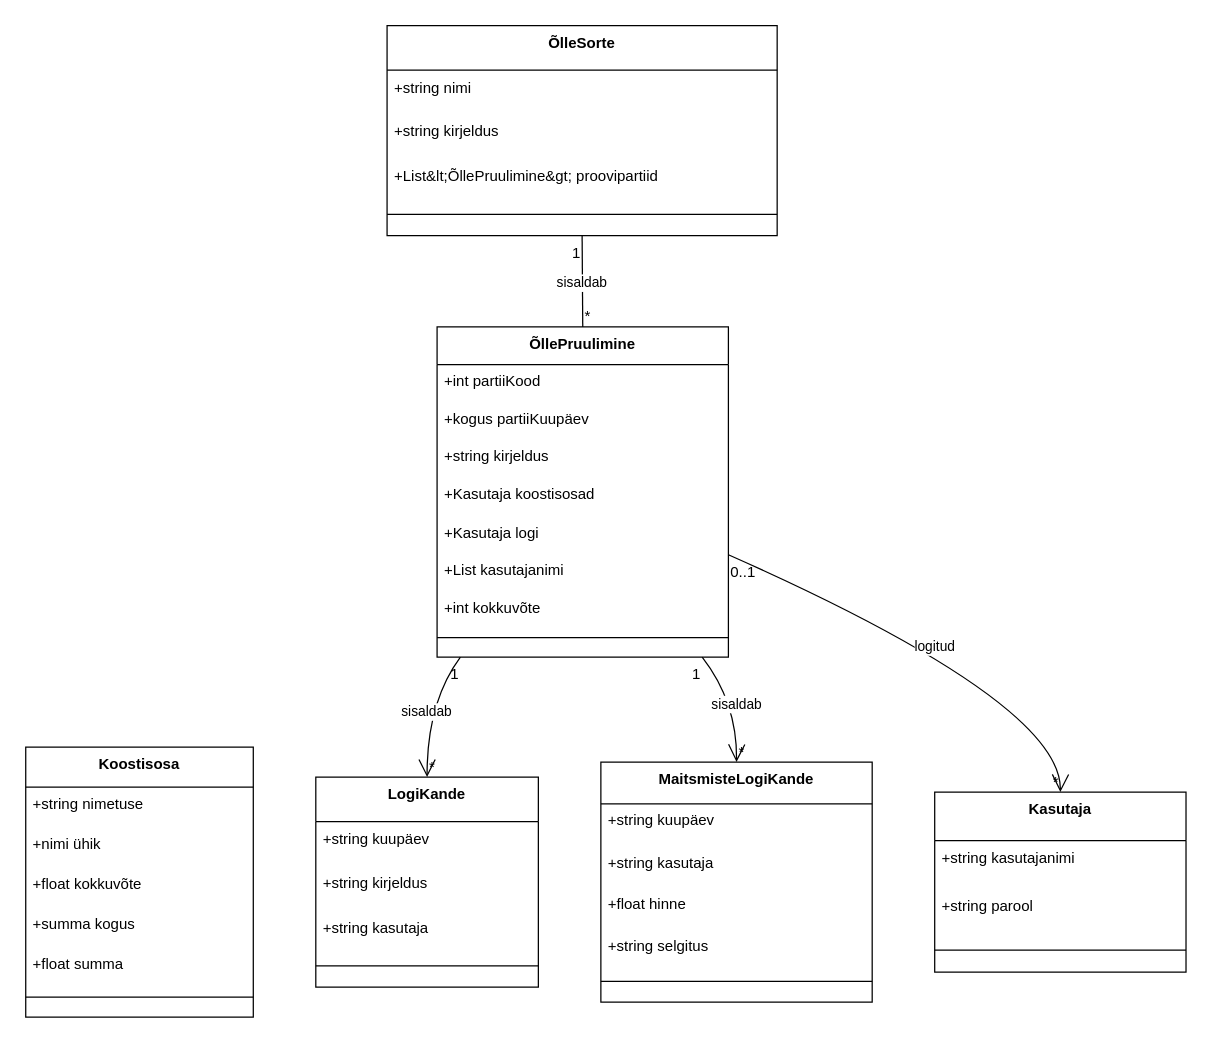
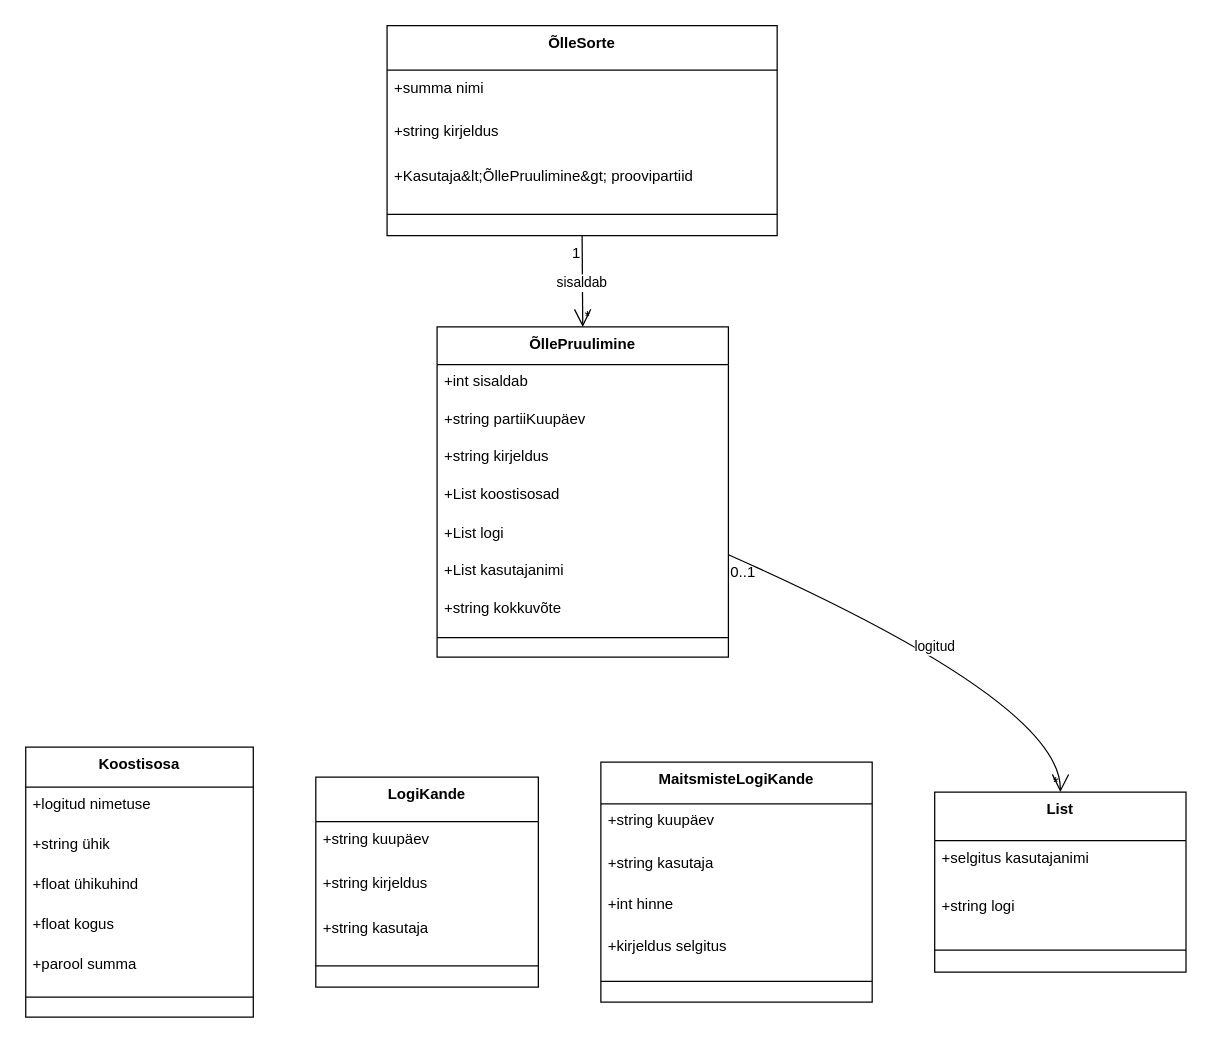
  <mxCell id="0" />
  <mxCell id="1" parent="0" />
  <mxCell id="2" value="ÕllePruulimine" style="swimlane;fontStyle=1;align=center;verticalAlign=top;childLayout=stackLayout;horizontal=1;startSize=30.118;horizontalStack=0;resizeParent=1;resizeParentMax=0;resizeLast=0;collapsible=0;marginBottom=0;" parent="1" vertex="1"><mxGeometry x="349" y="261" width="233" height="264" as="geometry" /></mxCell>
- <mxCell id="3" value="+int partiiKood" style="text;strokeColor=none;fillColor=none;align=left;verticalAlign=top;spacingLeft=4;spacingRight=4;overflow=hidden;rotatable=0;points=[[0,0.5],[1,0.5]];portConstraint=eastwest;" parent="2" vertex="1"><mxGeometry y="30" width="233" height="30" as="geometry" /></mxCell>
- <mxCell id="4" value="+kogus partiiKuupäev" style="text;strokeColor=none;fillColor=none;align=left;verticalAlign=top;spacingLeft=4;spacingRight=4;overflow=hidden;rotatable=0;points=[[0,0.5],[1,0.5]];portConstraint=eastwest;" parent="2" vertex="1"><mxGeometry y="60" width="233" height="30" as="geometry" /></mxCell>
+ <mxCell id="3" value="+int sisaldab" style="text;strokeColor=none;fillColor=none;align=left;verticalAlign=top;spacingLeft=4;spacingRight=4;overflow=hidden;rotatable=0;points=[[0,0.5],[1,0.5]];portConstraint=eastwest;" parent="2" vertex="1"><mxGeometry y="30" width="233" height="30" as="geometry" /></mxCell>
+ <mxCell id="4" value="+string partiiKuupäev" style="text;strokeColor=none;fillColor=none;align=left;verticalAlign=top;spacingLeft=4;spacingRight=4;overflow=hidden;rotatable=0;points=[[0,0.5],[1,0.5]];portConstraint=eastwest;" parent="2" vertex="1"><mxGeometry y="60" width="233" height="30" as="geometry" /></mxCell>
  <mxCell id="5" value="+string kirjeldus" style="text;strokeColor=none;fillColor=none;align=left;verticalAlign=top;spacingLeft=4;spacingRight=4;overflow=hidden;rotatable=0;points=[[0,0.5],[1,0.5]];portConstraint=eastwest;" parent="2" vertex="1"><mxGeometry y="90" width="233" height="30" as="geometry" /></mxCell>
- <mxCell id="6" value="+Kasutaja koostisosad" style="text;strokeColor=none;fillColor=none;align=left;verticalAlign=top;spacingLeft=4;spacingRight=4;overflow=hidden;rotatable=0;points=[[0,0.5],[1,0.5]];portConstraint=eastwest;" parent="2" vertex="1"><mxGeometry y="120" width="233" height="30" as="geometry" /></mxCell>
- <mxCell id="7" value="+Kasutaja logi" style="text;strokeColor=none;fillColor=none;align=left;verticalAlign=top;spacingLeft=4;spacingRight=4;overflow=hidden;rotatable=0;points=[[0,0.5],[1,0.5]];portConstraint=eastwest;" parent="2" vertex="1"><mxGeometry y="151" width="233" height="30" as="geometry" /></mxCell>
+ <mxCell id="6" value="+List koostisosad" style="text;strokeColor=none;fillColor=none;align=left;verticalAlign=top;spacingLeft=4;spacingRight=4;overflow=hidden;rotatable=0;points=[[0,0.5],[1,0.5]];portConstraint=eastwest;" parent="2" vertex="1"><mxGeometry y="120" width="233" height="30" as="geometry" /></mxCell>
+ <mxCell id="7" value="+List logi" style="text;strokeColor=none;fillColor=none;align=left;verticalAlign=top;spacingLeft=4;spacingRight=4;overflow=hidden;rotatable=0;points=[[0,0.5],[1,0.5]];portConstraint=eastwest;" parent="2" vertex="1"><mxGeometry y="151" width="233" height="30" as="geometry" /></mxCell>
  <mxCell id="8" value="+List kasutajanimi" style="text;strokeColor=none;fillColor=none;align=left;verticalAlign=top;spacingLeft=4;spacingRight=4;overflow=hidden;rotatable=0;points=[[0,0.5],[1,0.5]];portConstraint=eastwest;" parent="2" vertex="1"><mxGeometry y="181" width="233" height="30" as="geometry" /></mxCell>
- <mxCell id="9" value="+int kokkuvõte" style="text;strokeColor=none;fillColor=none;align=left;verticalAlign=top;spacingLeft=4;spacingRight=4;overflow=hidden;rotatable=0;points=[[0,0.5],[1,0.5]];portConstraint=eastwest;" parent="2" vertex="1"><mxGeometry y="211" width="233" height="30" as="geometry" /></mxCell>
+ <mxCell id="9" value="+string kokkuvõte" style="text;strokeColor=none;fillColor=none;align=left;verticalAlign=top;spacingLeft=4;spacingRight=4;overflow=hidden;rotatable=0;points=[[0,0.5],[1,0.5]];portConstraint=eastwest;" parent="2" vertex="1"><mxGeometry y="211" width="233" height="30" as="geometry" /></mxCell>
  <mxCell id="10" style="line;strokeWidth=1;fillColor=none;align=left;verticalAlign=middle;spacingTop=-1;spacingLeft=3;spacingRight=3;rotatable=0;labelPosition=right;points=[];portConstraint=eastwest;strokeColor=inherit;" parent="2" vertex="1"><mxGeometry y="241" width="233" height="15" as="geometry" /></mxCell>
  <mxCell id="11" value="Koostisosa" style="swimlane;fontStyle=1;align=center;verticalAlign=top;childLayout=stackLayout;horizontal=1;startSize=32;horizontalStack=0;resizeParent=1;resizeParentMax=0;resizeLast=0;collapsible=0;marginBottom=0;" parent="1" vertex="1"><mxGeometry x="20" y="597" width="182" height="216" as="geometry" /></mxCell>
- <mxCell id="12" value="+string nimetuse" style="text;strokeColor=none;fillColor=none;align=left;verticalAlign=top;spacingLeft=4;spacingRight=4;overflow=hidden;rotatable=0;points=[[0,0.5],[1,0.5]];portConstraint=eastwest;" parent="11" vertex="1"><mxGeometry y="32" width="182" height="32" as="geometry" /></mxCell>
- <mxCell id="13" value="+nimi ühik" style="text;strokeColor=none;fillColor=none;align=left;verticalAlign=top;spacingLeft=4;spacingRight=4;overflow=hidden;rotatable=0;points=[[0,0.5],[1,0.5]];portConstraint=eastwest;" parent="11" vertex="1"><mxGeometry y="64" width="182" height="32" as="geometry" /></mxCell>
- <mxCell id="14" value="+float kokkuvõte" style="text;strokeColor=none;fillColor=none;align=left;verticalAlign=top;spacingLeft=4;spacingRight=4;overflow=hidden;rotatable=0;points=[[0,0.5],[1,0.5]];portConstraint=eastwest;" parent="11" vertex="1"><mxGeometry y="96" width="182" height="32" as="geometry" /></mxCell>
- <mxCell id="15" value="+summa kogus" style="text;strokeColor=none;fillColor=none;align=left;verticalAlign=top;spacingLeft=4;spacingRight=4;overflow=hidden;rotatable=0;points=[[0,0.5],[1,0.5]];portConstraint=eastwest;" parent="11" vertex="1"><mxGeometry y="128" width="182" height="32" as="geometry" /></mxCell>
- <mxCell id="16" value="+float summa" style="text;strokeColor=none;fillColor=none;align=left;verticalAlign=top;spacingLeft=4;spacingRight=4;overflow=hidden;rotatable=0;points=[[0,0.5],[1,0.5]];portConstraint=eastwest;" parent="11" vertex="1"><mxGeometry y="160" width="182" height="32" as="geometry" /></mxCell>
+ <mxCell id="12" value="+logitud nimetuse" style="text;strokeColor=none;fillColor=none;align=left;verticalAlign=top;spacingLeft=4;spacingRight=4;overflow=hidden;rotatable=0;points=[[0,0.5],[1,0.5]];portConstraint=eastwest;" parent="11" vertex="1"><mxGeometry y="32" width="182" height="32" as="geometry" /></mxCell>
+ <mxCell id="13" value="+string ühik" style="text;strokeColor=none;fillColor=none;align=left;verticalAlign=top;spacingLeft=4;spacingRight=4;overflow=hidden;rotatable=0;points=[[0,0.5],[1,0.5]];portConstraint=eastwest;" parent="11" vertex="1"><mxGeometry y="64" width="182" height="32" as="geometry" /></mxCell>
+ <mxCell id="14" value="+float ühikuhind" style="text;strokeColor=none;fillColor=none;align=left;verticalAlign=top;spacingLeft=4;spacingRight=4;overflow=hidden;rotatable=0;points=[[0,0.5],[1,0.5]];portConstraint=eastwest;" parent="11" vertex="1"><mxGeometry y="96" width="182" height="32" as="geometry" /></mxCell>
+ <mxCell id="15" value="+float kogus" style="text;strokeColor=none;fillColor=none;align=left;verticalAlign=top;spacingLeft=4;spacingRight=4;overflow=hidden;rotatable=0;points=[[0,0.5],[1,0.5]];portConstraint=eastwest;" parent="11" vertex="1"><mxGeometry y="128" width="182" height="32" as="geometry" /></mxCell>
+ <mxCell id="16" value="+parool summa" style="text;strokeColor=none;fillColor=none;align=left;verticalAlign=top;spacingLeft=4;spacingRight=4;overflow=hidden;rotatable=0;points=[[0,0.5],[1,0.5]];portConstraint=eastwest;" parent="11" vertex="1"><mxGeometry y="160" width="182" height="32" as="geometry" /></mxCell>
  <mxCell id="17" style="line;strokeWidth=1;fillColor=none;align=left;verticalAlign=middle;spacingTop=-1;spacingLeft=3;spacingRight=3;rotatable=0;labelPosition=right;points=[];portConstraint=eastwest;strokeColor=inherit;" parent="11" vertex="1"><mxGeometry y="192" width="182" height="16" as="geometry" /></mxCell>
  <mxCell id="18" value="LogiKande" style="swimlane;fontStyle=1;align=center;verticalAlign=top;childLayout=stackLayout;horizontal=1;startSize=35.556;horizontalStack=0;resizeParent=1;resizeParentMax=0;resizeLast=0;collapsible=0;marginBottom=0;" parent="1" vertex="1"><mxGeometry x="252" y="621" width="178" height="168" as="geometry" /></mxCell>
  <mxCell id="19" value="+string kuupäev" style="text;strokeColor=none;fillColor=none;align=left;verticalAlign=top;spacingLeft=4;spacingRight=4;overflow=hidden;rotatable=0;points=[[0,0.5],[1,0.5]];portConstraint=eastwest;" parent="18" vertex="1"><mxGeometry y="36" width="178" height="36" as="geometry" /></mxCell>
  <mxCell id="20" value="+string kirjeldus" style="text;strokeColor=none;fillColor=none;align=left;verticalAlign=top;spacingLeft=4;spacingRight=4;overflow=hidden;rotatable=0;points=[[0,0.5],[1,0.5]];portConstraint=eastwest;" parent="18" vertex="1"><mxGeometry y="71" width="178" height="36" as="geometry" /></mxCell>
  <mxCell id="21" value="+string kasutaja" style="text;strokeColor=none;fillColor=none;align=left;verticalAlign=top;spacingLeft=4;spacingRight=4;overflow=hidden;rotatable=0;points=[[0,0.5],[1,0.5]];portConstraint=eastwest;" parent="18" vertex="1"><mxGeometry y="107" width="178" height="36" as="geometry" /></mxCell>
  <mxCell id="22" style="line;strokeWidth=1;fillColor=none;align=left;verticalAlign=middle;spacingTop=-1;spacingLeft=3;spacingRight=3;rotatable=0;labelPosition=right;points=[];portConstraint=eastwest;strokeColor=inherit;" parent="18" vertex="1"><mxGeometry y="142" width="178" height="18" as="geometry" /></mxCell>
  <mxCell id="23" value="MaitsmisteLogiKande" style="swimlane;fontStyle=1;align=center;verticalAlign=top;childLayout=stackLayout;horizontal=1;startSize=33.455;horizontalStack=0;resizeParent=1;resizeParentMax=0;resizeLast=0;collapsible=0;marginBottom=0;" parent="1" vertex="1"><mxGeometry x="480" y="609" width="217" height="192" as="geometry" /></mxCell>
  <mxCell id="24" value="+string kuupäev" style="text;strokeColor=none;fillColor=none;align=left;verticalAlign=top;spacingLeft=4;spacingRight=4;overflow=hidden;rotatable=0;points=[[0,0.5],[1,0.5]];portConstraint=eastwest;" parent="23" vertex="1"><mxGeometry y="33" width="217" height="33" as="geometry" /></mxCell>
  <mxCell id="25" value="+string kasutaja" style="text;strokeColor=none;fillColor=none;align=left;verticalAlign=top;spacingLeft=4;spacingRight=4;overflow=hidden;rotatable=0;points=[[0,0.5],[1,0.5]];portConstraint=eastwest;" parent="23" vertex="1"><mxGeometry y="67" width="217" height="33" as="geometry" /></mxCell>
- <mxCell id="26" value="+float hinne" style="text;strokeColor=none;fillColor=none;align=left;verticalAlign=top;spacingLeft=4;spacingRight=4;overflow=hidden;rotatable=0;points=[[0,0.5],[1,0.5]];portConstraint=eastwest;" parent="23" vertex="1"><mxGeometry y="100" width="217" height="33" as="geometry" /></mxCell>
- <mxCell id="27" value="+string selgitus" style="text;strokeColor=none;fillColor=none;align=left;verticalAlign=top;spacingLeft=4;spacingRight=4;overflow=hidden;rotatable=0;points=[[0,0.5],[1,0.5]];portConstraint=eastwest;" parent="23" vertex="1"><mxGeometry y="134" width="217" height="33" as="geometry" /></mxCell>
+ <mxCell id="26" value="+int hinne" style="text;strokeColor=none;fillColor=none;align=left;verticalAlign=top;spacingLeft=4;spacingRight=4;overflow=hidden;rotatable=0;points=[[0,0.5],[1,0.5]];portConstraint=eastwest;" parent="23" vertex="1"><mxGeometry y="100" width="217" height="33" as="geometry" /></mxCell>
+ <mxCell id="27" value="+kirjeldus selgitus" style="text;strokeColor=none;fillColor=none;align=left;verticalAlign=top;spacingLeft=4;spacingRight=4;overflow=hidden;rotatable=0;points=[[0,0.5],[1,0.5]];portConstraint=eastwest;" parent="23" vertex="1"><mxGeometry y="134" width="217" height="33" as="geometry" /></mxCell>
  <mxCell id="28" style="line;strokeWidth=1;fillColor=none;align=left;verticalAlign=middle;spacingTop=-1;spacingLeft=3;spacingRight=3;rotatable=0;labelPosition=right;points=[];portConstraint=eastwest;strokeColor=inherit;" parent="23" vertex="1"><mxGeometry y="167" width="217" height="17" as="geometry" /></mxCell>
  <mxCell id="29" value="ÕlleSorte" style="swimlane;fontStyle=1;align=center;verticalAlign=top;childLayout=stackLayout;horizontal=1;startSize=35.556;horizontalStack=0;resizeParent=1;resizeParentMax=0;resizeLast=0;collapsible=0;marginBottom=0;" parent="1" vertex="1"><mxGeometry x="309" y="20" width="312" height="168" as="geometry" /></mxCell>
- <mxCell id="30" value="+string nimi" style="text;strokeColor=none;fillColor=none;align=left;verticalAlign=top;spacingLeft=4;spacingRight=4;overflow=hidden;rotatable=0;points=[[0,0.5],[1,0.5]];portConstraint=eastwest;" parent="29" vertex="1"><mxGeometry y="36" width="312" height="36" as="geometry" /></mxCell>
+ <mxCell id="30" value="+summa nimi" style="text;strokeColor=none;fillColor=none;align=left;verticalAlign=top;spacingLeft=4;spacingRight=4;overflow=hidden;rotatable=0;points=[[0,0.5],[1,0.5]];portConstraint=eastwest;" parent="29" vertex="1"><mxGeometry y="36" width="312" height="36" as="geometry" /></mxCell>
  <mxCell id="31" value="+string kirjeldus" style="text;strokeColor=none;fillColor=none;align=left;verticalAlign=top;spacingLeft=4;spacingRight=4;overflow=hidden;rotatable=0;points=[[0,0.5],[1,0.5]];portConstraint=eastwest;" parent="29" vertex="1"><mxGeometry y="71" width="312" height="36" as="geometry" /></mxCell>
- <mxCell id="32" value="+List&amp;lt;ÕllePruulimine&amp;gt; proovipartiid" style="text;strokeColor=none;fillColor=none;align=left;verticalAlign=top;spacingLeft=4;spacingRight=4;overflow=hidden;rotatable=0;points=[[0,0.5],[1,0.5]];portConstraint=eastwest;" parent="29" vertex="1"><mxGeometry y="107" width="312" height="36" as="geometry" /></mxCell>
+ <mxCell id="32" value="+Kasutaja&amp;lt;ÕllePruulimine&amp;gt; proovipartiid" style="text;strokeColor=none;fillColor=none;align=left;verticalAlign=top;spacingLeft=4;spacingRight=4;overflow=hidden;rotatable=0;points=[[0,0.5],[1,0.5]];portConstraint=eastwest;" parent="29" vertex="1"><mxGeometry y="107" width="312" height="36" as="geometry" /></mxCell>
  <mxCell id="33" style="line;strokeWidth=1;fillColor=none;align=left;verticalAlign=middle;spacingTop=-1;spacingLeft=3;spacingRight=3;rotatable=0;labelPosition=right;points=[];portConstraint=eastwest;strokeColor=inherit;" parent="29" vertex="1"><mxGeometry y="142" width="312" height="18" as="geometry" /></mxCell>
- <mxCell id="34" value="Kasutaja" style="swimlane;fontStyle=1;align=center;verticalAlign=top;childLayout=stackLayout;horizontal=1;startSize=38.857;horizontalStack=0;resizeParent=1;resizeParentMax=0;resizeLast=0;collapsible=0;marginBottom=0;" parent="1" vertex="1"><mxGeometry x="747" y="633" width="201" height="144" as="geometry" /></mxCell>
- <mxCell id="35" value="+string kasutajanimi" style="text;strokeColor=none;fillColor=none;align=left;verticalAlign=top;spacingLeft=4;spacingRight=4;overflow=hidden;rotatable=0;points=[[0,0.5],[1,0.5]];portConstraint=eastwest;" parent="34" vertex="1"><mxGeometry y="39" width="201" height="39" as="geometry" /></mxCell>
- <mxCell id="36" value="+string parool" style="text;strokeColor=none;fillColor=none;align=left;verticalAlign=top;spacingLeft=4;spacingRight=4;overflow=hidden;rotatable=0;points=[[0,0.5],[1,0.5]];portConstraint=eastwest;" parent="34" vertex="1"><mxGeometry y="78" width="201" height="39" as="geometry" /></mxCell>
+ <mxCell id="34" value="List" style="swimlane;fontStyle=1;align=center;verticalAlign=top;childLayout=stackLayout;horizontal=1;startSize=38.857;horizontalStack=0;resizeParent=1;resizeParentMax=0;resizeLast=0;collapsible=0;marginBottom=0;" parent="1" vertex="1"><mxGeometry x="747" y="633" width="201" height="144" as="geometry" /></mxCell>
+ <mxCell id="35" value="+selgitus kasutajanimi" style="text;strokeColor=none;fillColor=none;align=left;verticalAlign=top;spacingLeft=4;spacingRight=4;overflow=hidden;rotatable=0;points=[[0,0.5],[1,0.5]];portConstraint=eastwest;" parent="34" vertex="1"><mxGeometry y="39" width="201" height="39" as="geometry" /></mxCell>
+ <mxCell id="36" value="+string logi" style="text;strokeColor=none;fillColor=none;align=left;verticalAlign=top;spacingLeft=4;spacingRight=4;overflow=hidden;rotatable=0;points=[[0,0.5],[1,0.5]];portConstraint=eastwest;" parent="34" vertex="1"><mxGeometry y="78" width="201" height="39" as="geometry" /></mxCell>
  <mxCell id="37" style="line;strokeWidth=1;fillColor=none;align=left;verticalAlign=middle;spacingTop=-1;spacingLeft=3;spacingRight=3;rotatable=0;labelPosition=right;points=[];portConstraint=eastwest;strokeColor=inherit;" parent="34" vertex="1"><mxGeometry y="117" width="201" height="19" as="geometry" /></mxCell>
- <mxCell id="38" value="sisaldab" style="curved=1;startArrow=none;endArrow=none;endSize=12;exitX=0.5;exitY=1;entryX=0.5;entryY=0;" parent="1" source="29" target="2" edge="1"><mxGeometry relative="1" as="geometry"><Array as="points" /></mxGeometry></mxCell>
+ <mxCell id="38" value="sisaldab" style="curved=1;startArrow=none;endArrow=open;endSize=12;exitX=0.5;exitY=1;entryX=0.5;entryY=0;" parent="1" source="29" target="2" edge="1"><mxGeometry relative="1" as="geometry"><Array as="points" /></mxGeometry></mxCell>
  <mxCell id="39" value="1" style="edgeLabel;resizable=0;labelBackgroundColor=none;fontSize=12;align=right;verticalAlign=top;" parent="38" vertex="1"><mxGeometry x="-1" relative="1" as="geometry" /></mxCell>
  <mxCell id="40" value="*" style="edgeLabel;resizable=0;labelBackgroundColor=none;fontSize=12;align=left;verticalAlign=bottom;" parent="38" vertex="1"><mxGeometry x="1" relative="1" as="geometry" /></mxCell>
- <mxCell id="41" value="sisaldab" style="curved=1;startArrow=none;endArrow=open;endSize=12;exitX=0.08;exitY=1;entryX=0.5;entryY=0;" parent="1" source="2" target="18" edge="1"><mxGeometry relative="1" as="geometry"><Array as="points"><mxPoint x="341" y="561" /></Array></mxGeometry></mxCell>
- <mxCell id="42" value="1" style="edgeLabel;resizable=0;labelBackgroundColor=none;fontSize=12;align=right;verticalAlign=top;" parent="41" vertex="1"><mxGeometry x="-1" relative="1" as="geometry" /></mxCell>
- <mxCell id="43" value="*" style="edgeLabel;resizable=0;labelBackgroundColor=none;fontSize=12;align=left;verticalAlign=bottom;" parent="41" vertex="1"><mxGeometry x="1" relative="1" as="geometry" /></mxCell>
- <mxCell id="44" value="sisaldab" style="curved=1;startArrow=none;endArrow=open;endSize=12;exitX=0.91;exitY=1;entryX=0.5;entryY=0;" parent="1" source="2" target="23" edge="1"><mxGeometry relative="1" as="geometry"><Array as="points"><mxPoint x="589" y="561" /></Array></mxGeometry></mxCell>
- <mxCell id="45" value="1" style="edgeLabel;resizable=0;labelBackgroundColor=none;fontSize=12;align=right;verticalAlign=top;" parent="44" vertex="1"><mxGeometry x="-1" relative="1" as="geometry" /></mxCell>
- <mxCell id="46" value="*" style="edgeLabel;resizable=0;labelBackgroundColor=none;fontSize=12;align=left;verticalAlign=bottom;" parent="44" vertex="1"><mxGeometry x="1" relative="1" as="geometry" /></mxCell>
  <mxCell id="47" value="logitud" style="curved=1;startArrow=none;endArrow=open;endSize=12;exitX=1;exitY=0.69;entryX=0.5;entryY=0;" parent="1" source="2" target="34" edge="1"><mxGeometry relative="1" as="geometry"><Array as="points"><mxPoint x="848" y="561" /></Array></mxGeometry></mxCell>
  <mxCell id="48" value="0..1" style="edgeLabel;resizable=0;labelBackgroundColor=none;fontSize=12;align=left;verticalAlign=top;" parent="47" vertex="1"><mxGeometry x="-1" relative="1" as="geometry" /></mxCell>
  <mxCell id="49" value="*" style="edgeLabel;resizable=0;labelBackgroundColor=none;fontSize=12;align=right;verticalAlign=bottom;" parent="47" vertex="1"><mxGeometry x="1" relative="1" as="geometry" /></mxCell>
